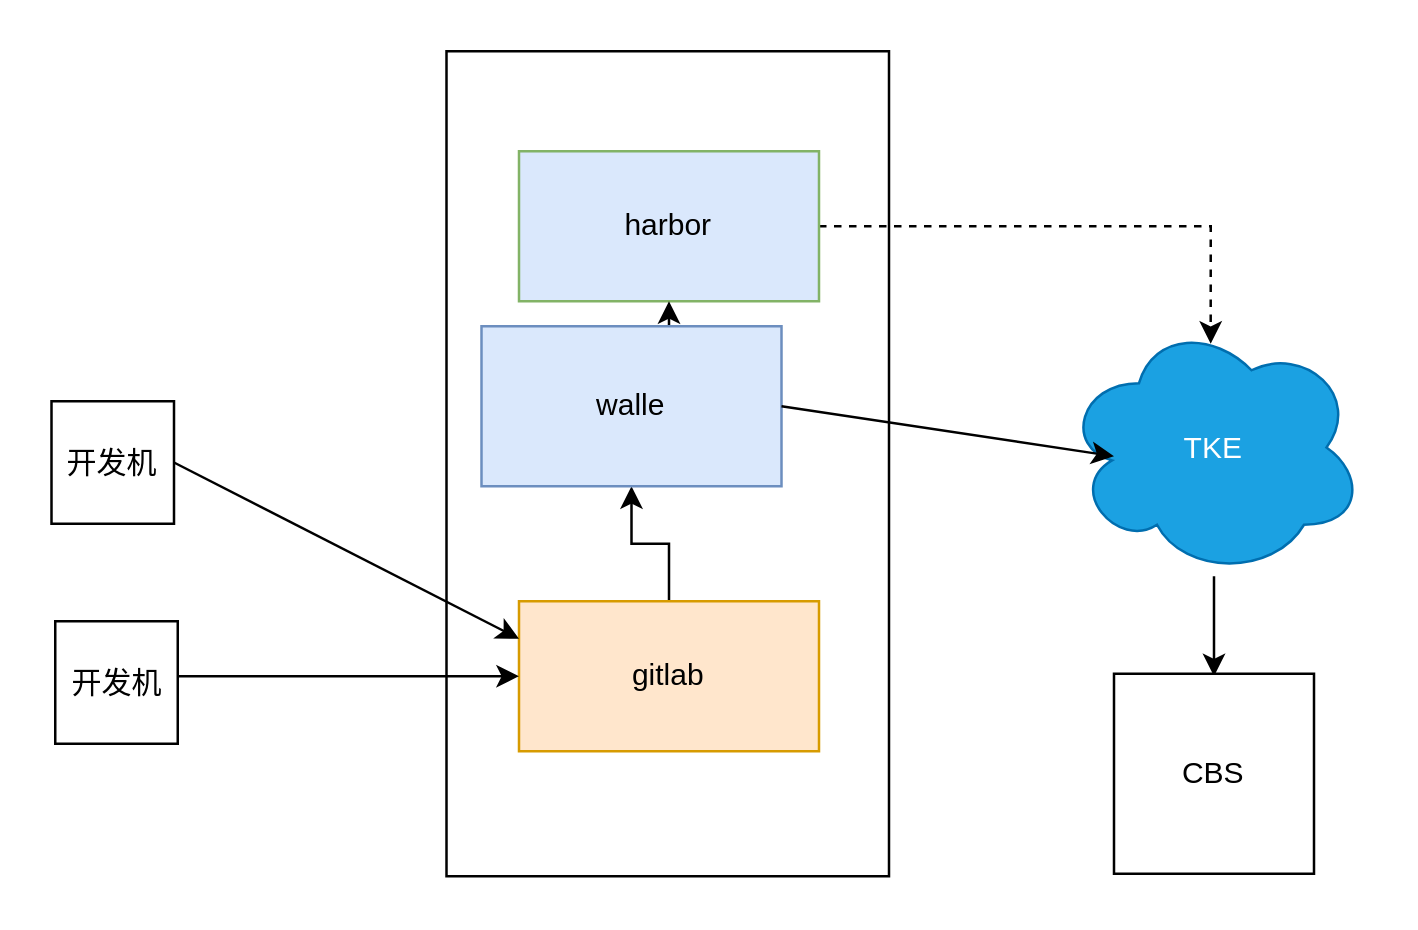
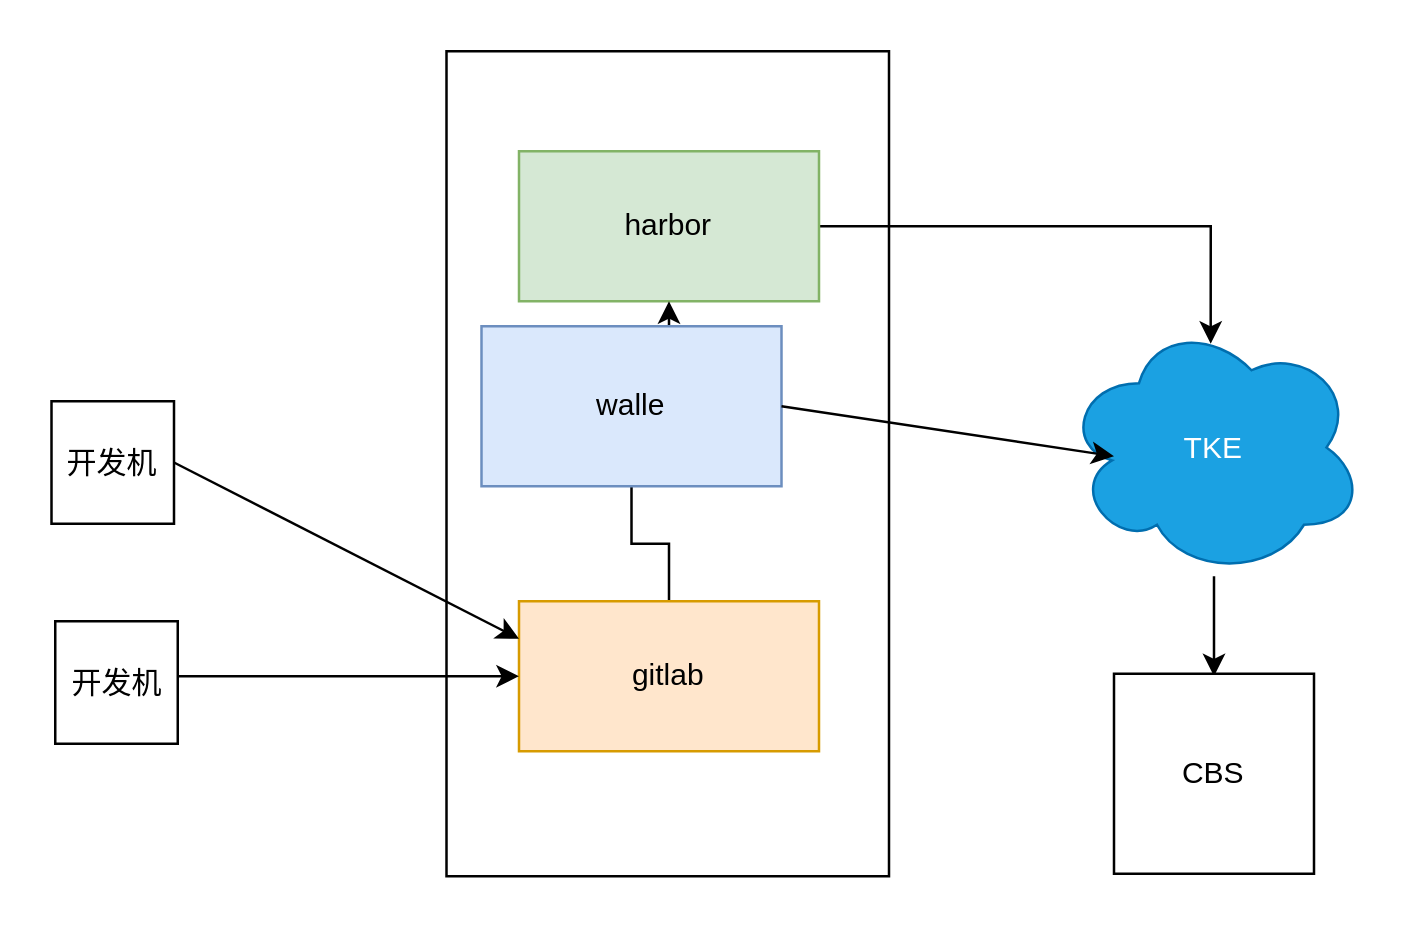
  <mxCell id="0" />
  <mxCell id="1" parent="0" />
  <mxCell id="2" value="开发机" style="whiteSpace=wrap;html=1;aspect=fixed;" parent="1" vertex="1"><mxGeometry x="20" y="160" width="49" height="49" as="geometry" /></mxCell>
  <mxCell id="3" value="" style="rounded=0;whiteSpace=wrap;html=1;" parent="1" vertex="1"><mxGeometry x="178" y="20" width="177" height="330" as="geometry" /></mxCell>
- <mxCell id="4" value="" style="edgeStyle=orthogonalEdgeStyle;rounded=0;orthogonalLoop=1;jettySize=auto;html=1;" parent="1" source="5" target="9" edge="1"><mxGeometry relative="1" as="geometry" /></mxCell>
+ <mxCell id="4" value="" style="edgeStyle=orthogonalEdgeStyle;rounded=0;orthogonalLoop=1;jettySize=auto;html=1;endArrow=none;" parent="1" source="5" target="9" edge="1"><mxGeometry relative="1" as="geometry" /></mxCell>
  <mxCell id="5" value="gitlab" style="rounded=0;whiteSpace=wrap;html=1;fillColor=#ffe6cc;strokeColor=#d79b00;rotation=0;" parent="1" vertex="1"><mxGeometry x="207" y="240" width="120" height="60" as="geometry" /></mxCell>
- <mxCell id="6" style="edgeStyle=orthogonalEdgeStyle;rounded=0;orthogonalLoop=1;jettySize=auto;html=1;exitX=1;exitY=0.5;exitDx=0;exitDy=0;entryX=0.489;entryY=0.097;entryDx=0;entryDy=0;entryPerimeter=0;dashed=1;" parent="1" source="7" target="11" edge="1"><mxGeometry relative="1" as="geometry" /></mxCell>
- <mxCell id="7" value="harbor" style="rounded=0;whiteSpace=wrap;html=1;fillColor=#dae8fc;strokeColor=#82b366;" parent="1" vertex="1"><mxGeometry x="207" y="60" width="120" height="60" as="geometry" /></mxCell>
+ <mxCell id="6" style="edgeStyle=orthogonalEdgeStyle;rounded=0;orthogonalLoop=1;jettySize=auto;html=1;exitX=1;exitY=0.5;exitDx=0;exitDy=0;entryX=0.489;entryY=0.097;entryDx=0;entryDy=0;entryPerimeter=0;" parent="1" source="7" target="11" edge="1"><mxGeometry relative="1" as="geometry" /></mxCell>
+ <mxCell id="7" value="harbor" style="rounded=0;whiteSpace=wrap;html=1;fillColor=#d5e8d4;strokeColor=#82b366;" parent="1" vertex="1"><mxGeometry x="207" y="60" width="120" height="60" as="geometry" /></mxCell>
  <mxCell id="8" style="edgeStyle=orthogonalEdgeStyle;rounded=0;orthogonalLoop=1;jettySize=auto;html=1;exitX=0.5;exitY=0;exitDx=0;exitDy=0;" parent="1" source="9" edge="1"><mxGeometry relative="1" as="geometry"><mxPoint x="267" y="120" as="targetPoint" /></mxGeometry></mxCell>
  <mxCell id="9" value="walle" style="rounded=0;whiteSpace=wrap;html=1;fillColor=#dae8fc;strokeColor=#6c8ebf;" parent="1" vertex="1"><mxGeometry x="192" y="130" width="120" height="64" as="geometry" /></mxCell>
  <mxCell id="10" value="" style="edgeStyle=orthogonalEdgeStyle;rounded=0;orthogonalLoop=1;jettySize=auto;html=1;" edge="1" parent="1" source="11"><mxGeometry relative="1" as="geometry"><mxPoint x="485" y="270" as="targetPoint" /><Array as="points"><mxPoint x="485" y="260" /><mxPoint x="485" y="260" /></Array></mxGeometry></mxCell>
  <mxCell id="11" value="TKE" style="ellipse;shape=cloud;whiteSpace=wrap;html=1;fillColor=#1ba1e2;strokeColor=#006EAF;fontColor=#ffffff;" parent="1" vertex="1"><mxGeometry x="425" y="127" width="120" height="103" as="geometry" /></mxCell>
  <mxCell id="12" value="" style="edgeStyle=orthogonalEdgeStyle;rounded=0;orthogonalLoop=1;jettySize=auto;html=1;entryX=0;entryY=0.5;entryDx=0;entryDy=0;" parent="1" source="13" target="5" edge="1"><mxGeometry relative="1" as="geometry"><mxPoint x="150.5" y="272.5" as="targetPoint" /><Array as="points"><mxPoint x="115" y="270" /><mxPoint x="115" y="270" /></Array></mxGeometry></mxCell>
  <mxCell id="13" value="开发机" style="whiteSpace=wrap;html=1;aspect=fixed;" parent="1" vertex="1"><mxGeometry x="21.5" y="248" width="49" height="49" as="geometry" /></mxCell>
  <mxCell id="14" value="" style="endArrow=classic;html=1;entryX=0;entryY=0.25;entryDx=0;entryDy=0;exitX=1;exitY=0.5;exitDx=0;exitDy=0;" parent="1" source="2" target="5" edge="1"><mxGeometry width="50" height="50" relative="1" as="geometry"><mxPoint x="69.5" y="158.5" as="sourcePoint" /><mxPoint x="205.5" y="213.5" as="targetPoint" /></mxGeometry></mxCell>
  <mxCell id="15" value="" style="endArrow=classic;html=1;exitX=1;exitY=0.5;exitDx=0;exitDy=0;" parent="1" source="9" edge="1"><mxGeometry width="50" height="50" relative="1" as="geometry"><mxPoint x="338" y="214" as="sourcePoint" /><mxPoint x="445" y="182" as="targetPoint" /></mxGeometry></mxCell>
  <mxCell id="16" value="CBS" style="whiteSpace=wrap;html=1;aspect=fixed;" vertex="1" parent="1"><mxGeometry x="445" y="269" width="80" height="80" as="geometry" /></mxCell>
